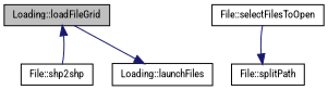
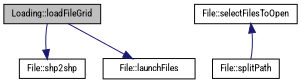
  digraph {
    fontname="Roboto Condensed"
    rankdir=TB
    node [color=black fontname="Roboto Condensed" fontsize=10 shape=record]
    edge [color=midnightblue fontname="Roboto Condensed" fontsize=10 labelfontname=Helvetica labelfontsize=10 style=solid]
    n1 [fillcolor=grey75 fontcolor=black height=0.2 label="Loading::loadFileGrid" style=filled width=0.4]
    n2 [height=0.2 label="File::shp2shp" width=0.4]
-   n3 [height=0.2 label="Loading::launchFiles" width=0.4]
+   n3 [height=0.2 label="File::launchFiles" width=0.4]
    n4 [height=0.2 label="File::selectFilesToOpen" width=0.4]
    n5 [height=0.2 label="File::splitPath" width=0.4]
-   n2 -> n1
+   n1 -> n2
    n1 -> n3
-   n4 -> n5
+   n5 -> n4
  }
